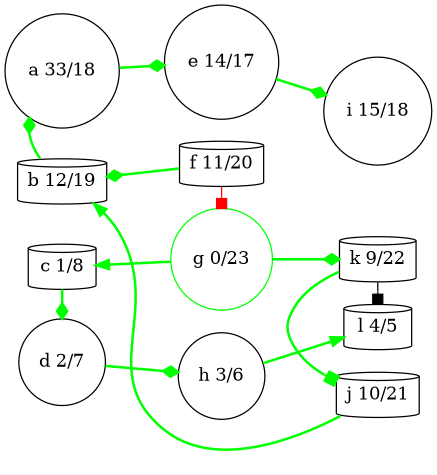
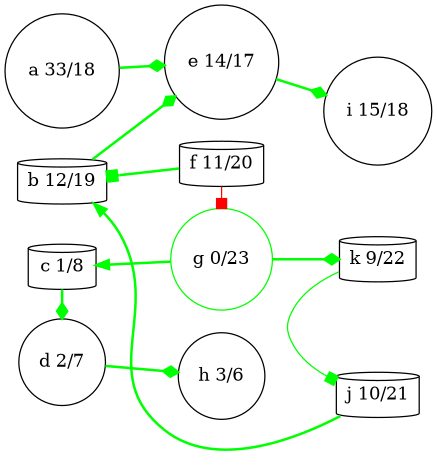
  digraph {
    rankdir=LR
    node [shape=circle]
    edge [style=bold color=green]
    n1 [label="a 33/18"]
    n2 [label="b 12/19" shape=cylinder]
    n3 [label="c 1/8" shape=cylinder]
    n4 [label="d 2/7"]
    n5 [label="e 14/17"]
    n6 [label="f 11/20" shape=cylinder]
    n7 [color=green label="g 0/23"]
    n8 [label="h 3/6"]
    n9 [label="i 15/18"]
    n10 [label="j 10/21" shape=cylinder]
    n11 [label="k 9/22" shape=cylinder]
-   n12 [label="l 4/5" shape=cylinder]
    subgraph sub_1 {
      rank=same
      n1
      n2
      n3
      n4
    }
    subgraph sub_2 {
      rank=same
      n5
      n6
      n7
      n8
    }
    subgraph sub_3 {
      rank=same
      n9
      n10
      n11
-     n12
    }
    n1 -> n2 [style=invis color=""]
    n1 -> n5 [arrowhead=diamond]
-   n2 -> n1 [arrowhead=diamond constraint=false]
+   n2 -> n5 [arrowhead=diamond constraint=false]
    n2 -> n3 [style=invis color=""]
    n3 -> n4 [arrowhead=diamond]
    n4 -> n8 [arrowhead=diamond]
    n5 -> n6 [style=invis color=""]
    n5 -> n9 [arrowhead=diamond]
-   n6 -> n2 [arrowhead=diamond constraint=false]
+   n6 -> n2 [arrowhead=box constraint=false]
    n6 -> n7 [arrowhead=box color=red style=""]
    n7 -> n3 [arrowhead=normal constraint=false]
    n7 -> n8 [style=invis color=""]
    n7 -> n11 [arrowhead=diamond]
-   n8 -> n12 [arrowhead=normal]
    n9 -> n10 [style=invis color=""]
    n10 -> n2 [arrowhead=normal constraint=false]
    n10 -> n11 [style=invis color=""]
-   n11 -> n10 [arrowhead=box]
-   n11 -> n12 [arrowhead=box style="" color=""]
+   n11 -> n10 [arrowhead=box style=solid]
  }
